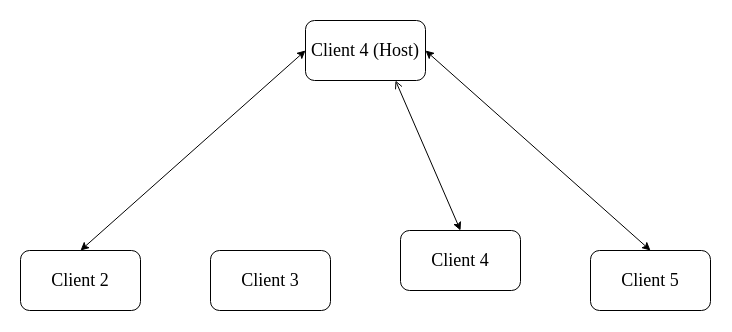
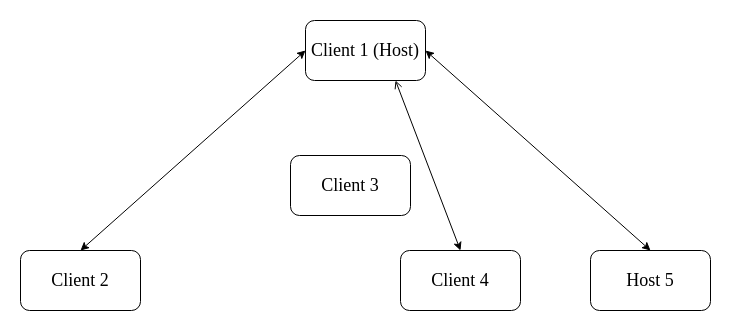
  <mxCell id="0" />
  <mxCell id="1" parent="0" />
- <mxCell id="2" value="&lt;font style=&quot;font-size: 18px;&quot; face=&quot;Times New Roman&quot;&gt;Client 4 (Host)&lt;/font&gt;" style="rounded=1;whiteSpace=wrap;html=1;" vertex="1" parent="1"><mxGeometry x="305" y="20" width="120" height="60" as="geometry" /></mxCell>
- <mxCell id="3" value="&lt;font style=&quot;font-size: 18px;&quot; face=&quot;Times New Roman&quot;&gt;Client 5&lt;/font&gt;" style="rounded=1;whiteSpace=wrap;html=1;" vertex="1" parent="1"><mxGeometry x="590" y="250" width="120" height="60" as="geometry" /></mxCell>
- <mxCell id="4" value="&lt;font style=&quot;font-size: 18px;&quot; face=&quot;Times New Roman&quot;&gt;Client 4&lt;/font&gt;" style="rounded=1;whiteSpace=wrap;html=1;" vertex="1" parent="1"><mxGeometry x="400" y="230" width="120" height="60" as="geometry" /></mxCell>
+ <mxCell id="2" value="&lt;font style=&quot;font-size: 18px;&quot; face=&quot;Times New Roman&quot;&gt;Client 1 (Host)&lt;/font&gt;" style="rounded=1;whiteSpace=wrap;html=1;" vertex="1" parent="1"><mxGeometry x="305" y="20" width="120" height="60" as="geometry" /></mxCell>
+ <mxCell id="3" value="&lt;font style=&quot;font-size: 18px;&quot; face=&quot;Times New Roman&quot;&gt;Host 5&lt;/font&gt;" style="rounded=1;whiteSpace=wrap;html=1;" vertex="1" parent="1"><mxGeometry x="590" y="250" width="120" height="60" as="geometry" /></mxCell>
+ <mxCell id="4" value="&lt;font style=&quot;font-size: 18px;&quot; face=&quot;Times New Roman&quot;&gt;Client 4&lt;/font&gt;" style="rounded=1;whiteSpace=wrap;html=1;" vertex="1" parent="1"><mxGeometry x="400" y="250" width="120" height="60" as="geometry" /></mxCell>
  <mxCell id="5" value="&lt;font style=&quot;font-size: 18px;&quot; face=&quot;Times New Roman&quot;&gt;Client 2&lt;/font&gt;" style="rounded=1;whiteSpace=wrap;html=1;" vertex="1" parent="1"><mxGeometry x="20" y="250" width="120" height="60" as="geometry" /></mxCell>
- <mxCell id="6" value="&lt;font style=&quot;font-size: 18px;&quot; face=&quot;Times New Roman&quot;&gt;Client 3&lt;/font&gt;" style="rounded=1;whiteSpace=wrap;html=1;" vertex="1" parent="1"><mxGeometry x="210" y="250" width="120" height="60" as="geometry" /></mxCell>
+ <mxCell id="6" value="&lt;font style=&quot;font-size: 18px;&quot; face=&quot;Times New Roman&quot;&gt;Client 3&lt;/font&gt;" style="rounded=1;whiteSpace=wrap;html=1;" vertex="1" parent="1"><mxGeometry x="290" y="155" width="120" height="60" as="geometry" /></mxCell>
  <mxCell id="7" value="" style="endArrow=classic;startArrow=classic;html=1;rounded=0;exitX=0.5;exitY=0;exitDx=0;exitDy=0;entryX=0;entryY=0.5;entryDx=0;entryDy=0;" edge="1" parent="1" source="5" target="2"><mxGeometry width="50" height="50" relative="1" as="geometry"><mxPoint x="165" y="170" as="sourcePoint" /><mxPoint x="365" y="80" as="targetPoint" /></mxGeometry></mxCell>
  <mxCell id="8" value="" style="endArrow=open;startArrow=classic;html=1;rounded=0;entryX=0.75;entryY=1;entryDx=0;entryDy=0;exitX=0.5;exitY=0;exitDx=0;exitDy=0;" edge="1" parent="1" source="4" target="2"><mxGeometry width="50" height="50" relative="1" as="geometry"><mxPoint x="395" y="260" as="sourcePoint" /><mxPoint x="490" y="90" as="targetPoint" /></mxGeometry></mxCell>
  <mxCell id="9" value="" style="endArrow=classic;startArrow=classic;html=1;rounded=0;entryX=1;entryY=0.5;entryDx=0;entryDy=0;exitX=0.5;exitY=0;exitDx=0;exitDy=0;" edge="1" parent="1" source="3" target="2"><mxGeometry width="50" height="50" relative="1" as="geometry"><mxPoint x="560" y="220" as="sourcePoint" /><mxPoint x="465" y="50" as="targetPoint" /></mxGeometry></mxCell>
